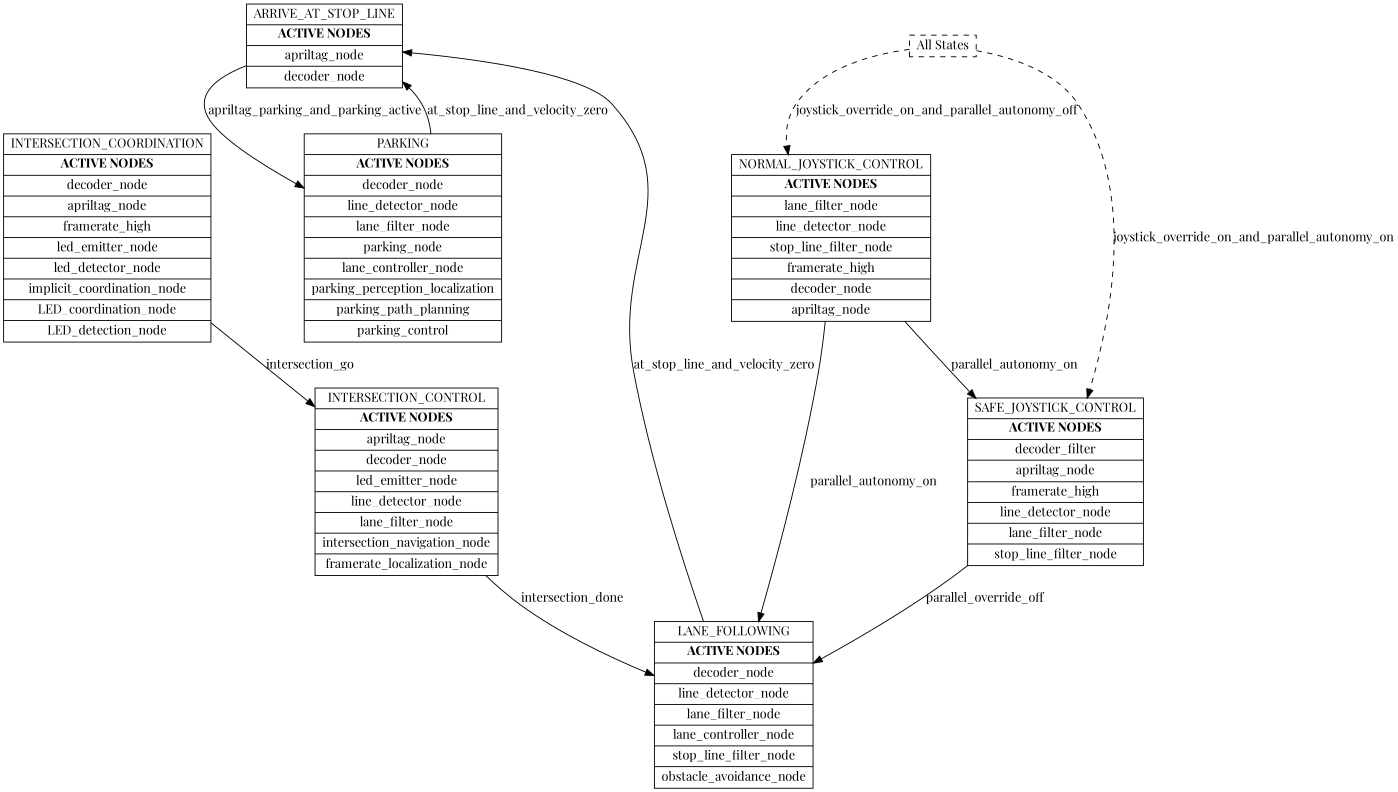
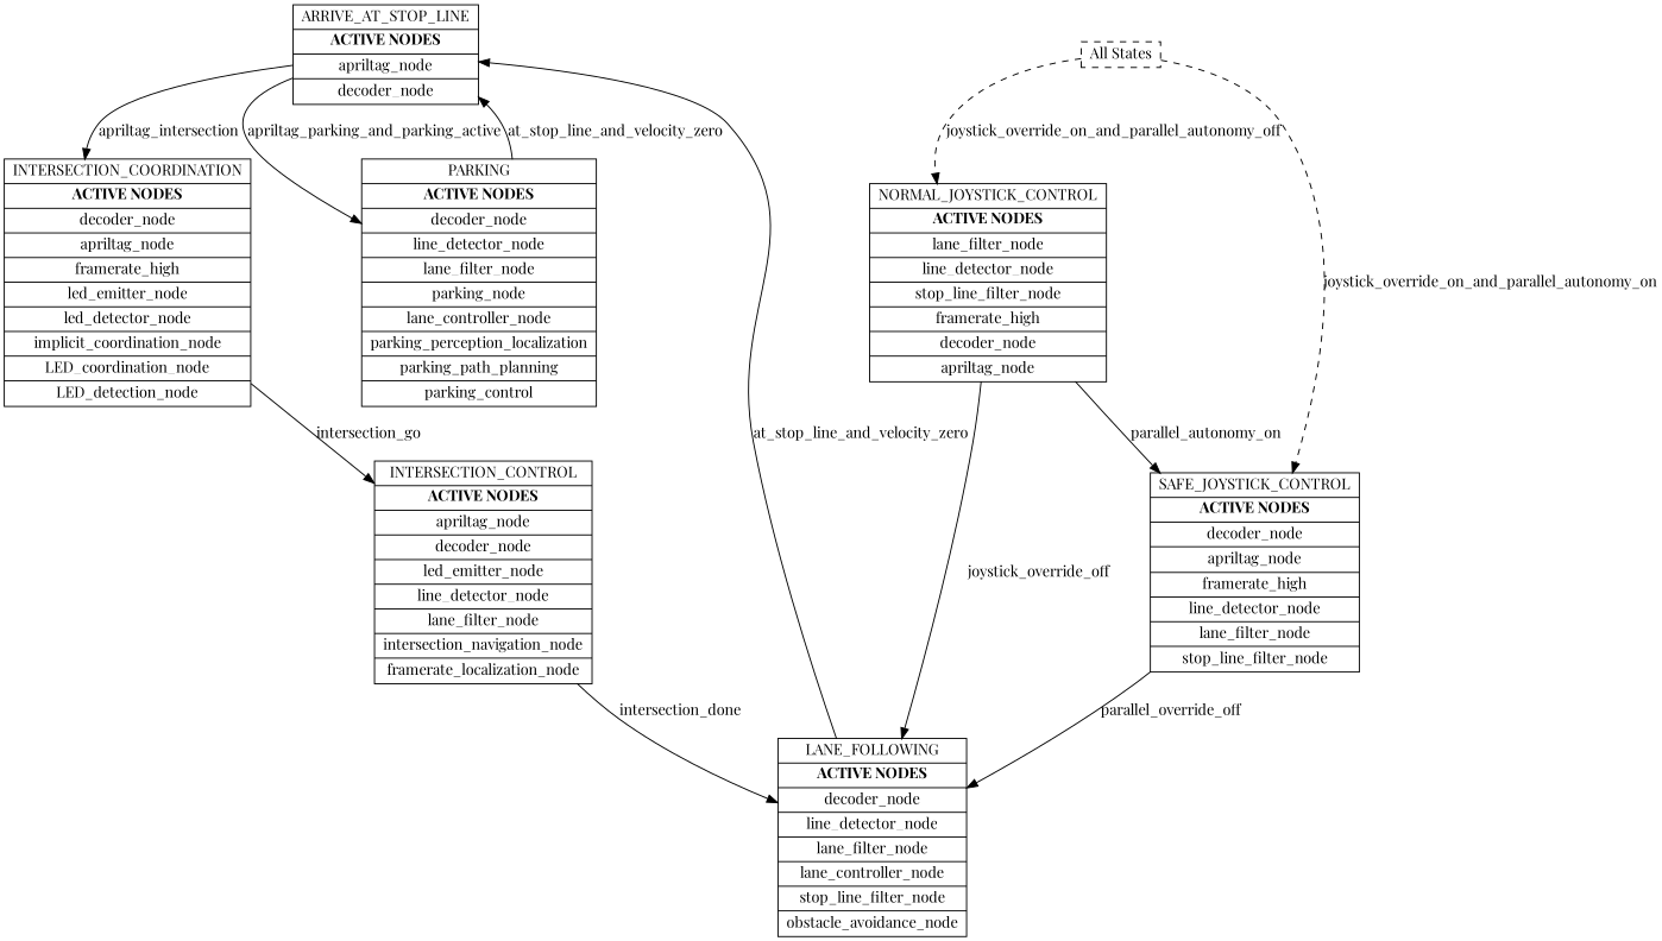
  digraph {
    fontname="Playfair Display"
    node [color=black fontcolor=black fontname="Playfair Display" shape=record]
    edge [color=black fontcolor=black fontname="Playfair Display"]
    n1 [height=.1 label=<{ ARRIVE_AT_STOP_LINE | <B> ACTIVE NODES </B> | apriltag_node | decoder_node }>]
    n2 [height=.1 label=<{ INTERSECTION_COORDINATION | <B> ACTIVE NODES </B> | decoder_node | apriltag_node | framerate_high | led_emitter_node | led_detector_node | implicit_coordination_node | LED_coordination_node | LED_detection_node }>]
    n3 [height=.1 label=<{ PARKING | <B> ACTIVE NODES </B> | decoder_node | line_detector_node | lane_filter_node | parking_node | lane_controller_node | parking_perception_localization | parking_path_planning | parking_control }>]
    n4 [height=.1 label=<{ INTERSECTION_CONTROL | <B> ACTIVE NODES </B> | apriltag_node | decoder_node | led_emitter_node | line_detector_node | lane_filter_node | intersection_navigation_node | framerate_localization_node }>]
    n5 [height=.1 label=<{ LANE_FOLLOWING | <B> ACTIVE NODES </B> | decoder_node | line_detector_node | lane_filter_node | lane_controller_node | stop_line_filter_node | obstacle_avoidance_node }>]
    n6 [height=.1 label=<{ NORMAL_JOYSTICK_CONTROL | <B> ACTIVE NODES </B> | lane_filter_node | line_detector_node | stop_line_filter_node | framerate_high | decoder_node | apriltag_node }>]
-   n7 [height=.1 label=<{ SAFE_JOYSTICK_CONTROL | <B> ACTIVE NODES </B> | decoder_filter | apriltag_node | framerate_high | line_detector_node | lane_filter_node | stop_line_filter_node }>]
+   n7 [height=.1 label=<{ SAFE_JOYSTICK_CONTROL | <B> ACTIVE NODES </B> | decoder_node | apriltag_node | framerate_high | line_detector_node | lane_filter_node | stop_line_filter_node }>]
    n8 [height=.1 label="All States" style=dashed color="" fontcolor=""]
+   n1 -> n2 [label=apriltag_intersection]
    n1 -> n3 [label=apriltag_parking_and_parking_active]
    n2 -> n4 [label=intersection_go]
    n3 -> n1 [label=at_stop_line_and_velocity_zero]
    n4 -> n5 [label=intersection_done]
    n5 -> n1 [label=at_stop_line_and_velocity_zero]
-   n6 -> n5 [label=parallel_autonomy_on]
+   n6 -> n5 [label=joystick_override_off]
    n6 -> n7 [label=parallel_autonomy_on]
    n7 -> n5 [label=parallel_override_off]
    n8 -> n6 [concentrate=false label=joystick_override_on_and_parallel_autonomy_off style=dashed color="" fontcolor=""]
    n8 -> n7 [concentrate=false label=joystick_override_on_and_parallel_autonomy_on style=dashed color="" fontcolor=""]
  }
